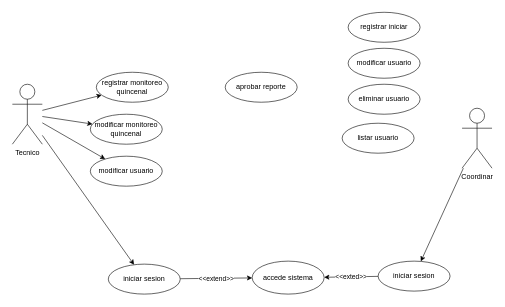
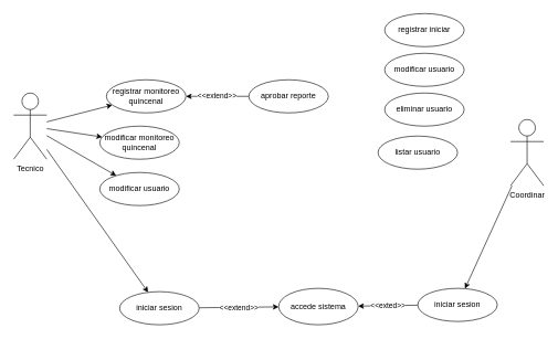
  <mxCell id="0" />
  <mxCell id="1" parent="0" />
  <mxCell id="2" style="rounded=0;orthogonalLoop=1;jettySize=auto;html=1;" parent="1" source="6" target="7" edge="1"><mxGeometry relative="1" as="geometry" /></mxCell>
  <mxCell id="3" style="edgeStyle=none;rounded=0;orthogonalLoop=1;jettySize=auto;html=1;" parent="1" source="6" target="8" edge="1"><mxGeometry relative="1" as="geometry" /></mxCell>
  <mxCell id="4" style="edgeStyle=none;rounded=0;orthogonalLoop=1;jettySize=auto;html=1;" parent="1" source="6" target="9" edge="1"><mxGeometry relative="1" as="geometry" /></mxCell>
  <mxCell id="5" style="edgeStyle=none;rounded=0;orthogonalLoop=1;jettySize=auto;html=1;" parent="1" source="6" target="13" edge="1"><mxGeometry relative="1" as="geometry" /></mxCell>
  <mxCell id="6" value="Tecnico" style="shape=umlActor;verticalLabelPosition=bottom;verticalAlign=top;html=1;outlineConnect=0;" parent="1" vertex="1"><mxGeometry x="20" y="140" width="50" height="100" as="geometry" /></mxCell>
  <mxCell id="7" value="registrar monitoreo quincenal" style="ellipse;whiteSpace=wrap;html=1;" parent="1" vertex="1"><mxGeometry x="160" y="120" width="120" height="50" as="geometry" /></mxCell>
  <mxCell id="8" value="modificar monitoreo quincenal" style="ellipse;whiteSpace=wrap;html=1;" parent="1" vertex="1"><mxGeometry x="150" y="190" width="120" height="50" as="geometry" /></mxCell>
  <mxCell id="9" value="modificar usuario" style="ellipse;whiteSpace=wrap;html=1;" parent="1" vertex="1"><mxGeometry x="150" y="260" width="120" height="50" as="geometry" /></mxCell>
  <mxCell id="10" style="edgeStyle=none;rounded=0;orthogonalLoop=1;jettySize=auto;html=1;" edge="1" parent="1" source="11" target="16"><mxGeometry relative="1" as="geometry" /></mxCell>
  <mxCell id="11" value="Coordinar" style="shape=umlActor;verticalLabelPosition=bottom;verticalAlign=top;html=1;outlineConnect=0;" parent="1" vertex="1"><mxGeometry x="770" y="180" width="50" height="100" as="geometry" /></mxCell>
  <mxCell id="12" value="&amp;lt;&amp;lt;extend&amp;gt;&amp;gt;" style="edgeStyle=none;rounded=0;orthogonalLoop=1;jettySize=auto;html=1;" edge="1" parent="1" source="13" target="14"><mxGeometry relative="1" as="geometry" /></mxCell>
  <mxCell id="13" value="iniciar sesion" style="ellipse;whiteSpace=wrap;html=1;" parent="1" vertex="1"><mxGeometry x="180" y="440" width="120" height="50" as="geometry" /></mxCell>
  <mxCell id="14" value="accede sistema" style="ellipse;whiteSpace=wrap;html=1;" vertex="1" parent="1"><mxGeometry x="420" y="435" width="120" height="55" as="geometry" /></mxCell>
  <mxCell id="15" value="&amp;lt;&amp;lt;exted&amp;gt;&amp;gt;" style="edgeStyle=none;rounded=0;orthogonalLoop=1;jettySize=auto;html=1;" edge="1" parent="1" source="16" target="14"><mxGeometry relative="1" as="geometry" /></mxCell>
  <mxCell id="16" value="iniciar sesion" style="ellipse;whiteSpace=wrap;html=1;" vertex="1" parent="1"><mxGeometry x="630" y="435" width="120" height="50" as="geometry" /></mxCell>
  <mxCell id="17" value="registrar iniciar" style="ellipse;whiteSpace=wrap;html=1;" vertex="1" parent="1"><mxGeometry x="580" y="20" width="120" height="50" as="geometry" /></mxCell>
  <mxCell id="18" value="modificar usuario" style="ellipse;whiteSpace=wrap;html=1;" vertex="1" parent="1"><mxGeometry x="580" y="80" width="120" height="50" as="geometry" /></mxCell>
  <mxCell id="19" value="eliminar usuario" style="ellipse;whiteSpace=wrap;html=1;" vertex="1" parent="1"><mxGeometry x="580" y="140" width="120" height="50" as="geometry" /></mxCell>
  <mxCell id="20" value="listar usuario" style="ellipse;whiteSpace=wrap;html=1;" vertex="1" parent="1"><mxGeometry x="570" y="205" width="120" height="50" as="geometry" /></mxCell>
+ <mxCell id="21" value="&amp;lt;&amp;lt;extend&amp;gt;&amp;gt;" style="edgeStyle=none;rounded=0;orthogonalLoop=1;jettySize=auto;html=1;" edge="1" parent="1" source="22" target="7"><mxGeometry relative="1" as="geometry" /></mxCell>
  <mxCell id="22" value="aprobar reporte" style="ellipse;whiteSpace=wrap;html=1;" vertex="1" parent="1"><mxGeometry x="375" y="120" width="120" height="50" as="geometry" /></mxCell>
